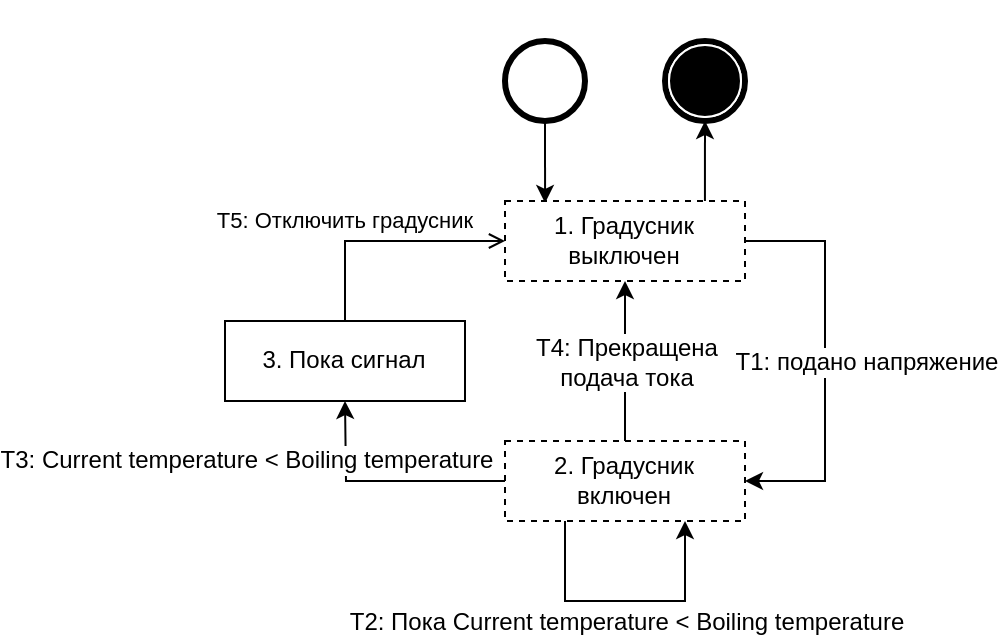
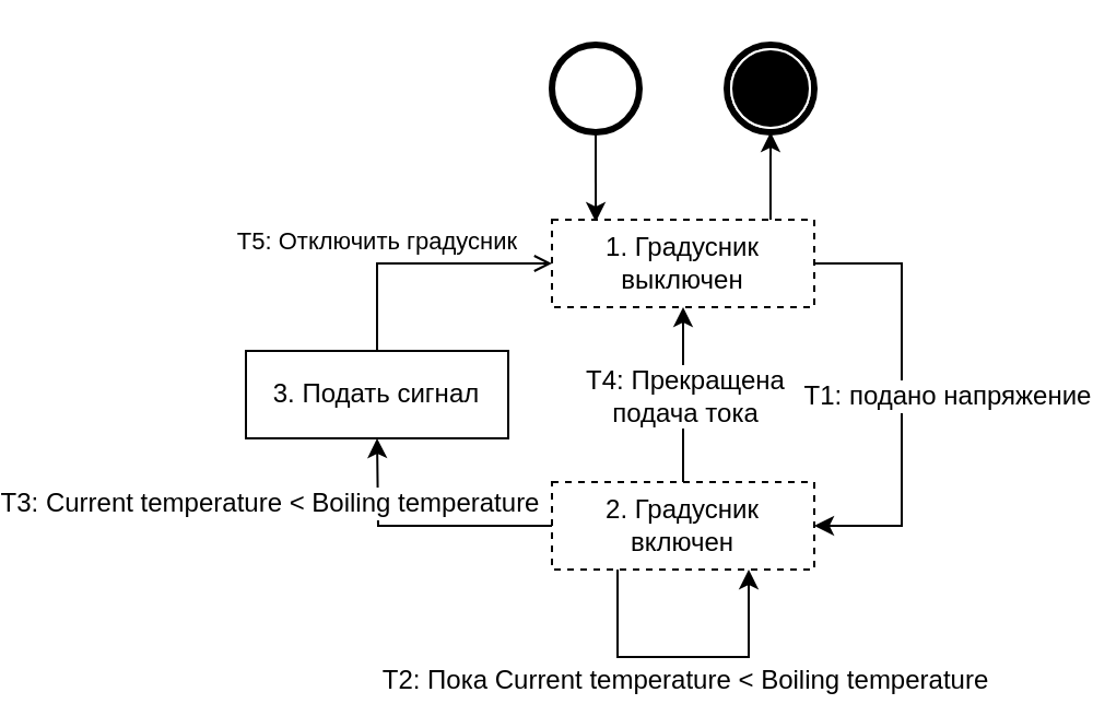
  <mxCell id="0" />
  <mxCell id="1" parent="0" />
  <mxCell id="2" style="edgeStyle=orthogonalEdgeStyle;rounded=0;orthogonalLoop=1;jettySize=auto;html=1;exitX=0.5;exitY=1;exitDx=0;exitDy=0;entryX=0.167;entryY=0.025;entryDx=0;entryDy=0;entryPerimeter=0;" edge="1" parent="1" source="3" target="8"><mxGeometry relative="1" as="geometry" /></mxCell>
  <mxCell id="3" value="" style="shape=mxgraph.bpmn.shape;html=1;verticalLabelPosition=bottom;labelBackgroundColor=#ffffff;verticalAlign=top;align=center;perimeter=ellipsePerimeter;outlineConnect=0;outline=end;symbol=general;" vertex="1" parent="1"><mxGeometry x="160" y="20" width="40" height="40" as="geometry" /></mxCell>
  <mxCell id="4" style="edgeStyle=orthogonalEdgeStyle;rounded=0;orthogonalLoop=1;jettySize=auto;html=1;entryX=0.5;entryY=1;entryDx=0;entryDy=0;exitX=0.833;exitY=0.025;exitDx=0;exitDy=0;exitPerimeter=0;" edge="1" parent="1" source="8" target="5"><mxGeometry relative="1" as="geometry"><mxPoint x="290" y="80" as="sourcePoint" /></mxGeometry></mxCell>
  <mxCell id="5" value="" style="shape=mxgraph.bpmn.shape;html=1;verticalLabelPosition=bottom;labelBackgroundColor=#ffffff;verticalAlign=top;align=center;perimeter=ellipsePerimeter;outlineConnect=0;outline=end;symbol=terminate;" vertex="1" parent="1"><mxGeometry x="240" y="20" width="40" height="40" as="geometry" /></mxCell>
  <mxCell id="6" style="edgeStyle=orthogonalEdgeStyle;rounded=0;orthogonalLoop=1;jettySize=auto;html=1;exitX=1;exitY=0.5;exitDx=0;exitDy=0;entryX=1;entryY=0.5;entryDx=0;entryDy=0;" edge="1" parent="1" source="8" target="13"><mxGeometry relative="1" as="geometry"><Array as="points"><mxPoint x="320" y="120" /><mxPoint x="320" y="240" /></Array></mxGeometry></mxCell>
  <mxCell id="7" value="T1: подано напряжение" style="text;html=1;resizable=0;points=[];align=center;verticalAlign=middle;labelBackgroundColor=#ffffff;" vertex="1" connectable="0" parent="6"><mxGeometry x="-0.025" relative="1" as="geometry"><mxPoint x="20" y="2" as="offset" /></mxGeometry></mxCell>
  <mxCell id="8" value="1. Градусник выключен" style="rounded=0;whiteSpace=wrap;html=1;dashed=1;" vertex="1" parent="1"><mxGeometry x="160" y="100" width="120" height="40" as="geometry" /></mxCell>
  <mxCell id="9" style="edgeStyle=orthogonalEdgeStyle;rounded=0;orthogonalLoop=1;jettySize=auto;html=1;exitX=0;exitY=0.5;exitDx=0;exitDy=0;" edge="1" parent="1" source="13"><mxGeometry relative="1" as="geometry"><mxPoint x="80" y="200" as="targetPoint" /></mxGeometry></mxCell>
  <mxCell id="10" value="T3: Current temperature &amp;lt; Boiling temperature" style="text;html=1;resizable=0;points=[];align=center;verticalAlign=middle;labelBackgroundColor=#ffffff;" vertex="1" connectable="0" parent="9"><mxGeometry x="0.333" y="-10" relative="1" as="geometry"><mxPoint x="-60" y="-10" as="offset" /></mxGeometry></mxCell>
  <mxCell id="11" style="edgeStyle=orthogonalEdgeStyle;rounded=0;orthogonalLoop=1;jettySize=auto;html=1;exitX=0.5;exitY=0;exitDx=0;exitDy=0;entryX=0.5;entryY=1;entryDx=0;entryDy=0;" edge="1" parent="1" source="13" target="8"><mxGeometry relative="1" as="geometry" /></mxCell>
  <mxCell id="12" value="T4: Прекращена&lt;br&gt;подача тока&lt;br&gt;" style="text;html=1;resizable=0;points=[];align=center;verticalAlign=middle;labelBackgroundColor=#ffffff;" vertex="1" connectable="0" parent="11"><mxGeometry x="0.025" relative="1" as="geometry"><mxPoint y="1" as="offset" /></mxGeometry></mxCell>
  <mxCell id="13" value="2. Градусник включен" style="rounded=0;whiteSpace=wrap;html=1;dashed=1;" vertex="1" parent="1"><mxGeometry x="160" y="220" width="120" height="40" as="geometry" /></mxCell>
  <mxCell id="14" style="edgeStyle=orthogonalEdgeStyle;rounded=0;orthogonalLoop=1;jettySize=auto;html=1;exitX=0.25;exitY=1;exitDx=0;exitDy=0;entryX=0.75;entryY=1;entryDx=0;entryDy=0;" edge="1" parent="1" source="13" target="13"><mxGeometry relative="1" as="geometry"><Array as="points"><mxPoint x="190" y="300" /><mxPoint x="250" y="300" /></Array></mxGeometry></mxCell>
  <mxCell id="15" value="T2: Пока Current temperature &amp;lt; Boiling temperature" style="text;html=1;resizable=0;points=[];align=center;verticalAlign=middle;labelBackgroundColor=#ffffff;" vertex="1" connectable="0" parent="14"><mxGeometry x="-0.086" y="4" relative="1" as="geometry"><mxPoint x="6" y="14" as="offset" /></mxGeometry></mxCell>
  <mxCell id="16" value="T5: Отключить градусник" style="edgeStyle=orthogonalEdgeStyle;rounded=0;orthogonalLoop=1;jettySize=auto;html=1;exitX=0.5;exitY=0;exitDx=0;exitDy=0;entryX=0;entryY=0.5;entryDx=0;entryDy=0;endArrow=open;" edge="1" parent="1" source="17" target="8"><mxGeometry x="-0.333" y="10" relative="1" as="geometry"><mxPoint as="offset" /></mxGeometry></mxCell>
- <mxCell id="17" value="3. Пока сигнал" style="rounded=0;whiteSpace=wrap;html=1;" vertex="1" parent="1"><mxGeometry x="20" y="160" width="120" height="40" as="geometry" /></mxCell>
+ <mxCell id="17" value="3. Подать сигнал" style="rounded=0;whiteSpace=wrap;html=1;" vertex="1" parent="1"><mxGeometry x="20" y="160" width="120" height="40" as="geometry" /></mxCell>
